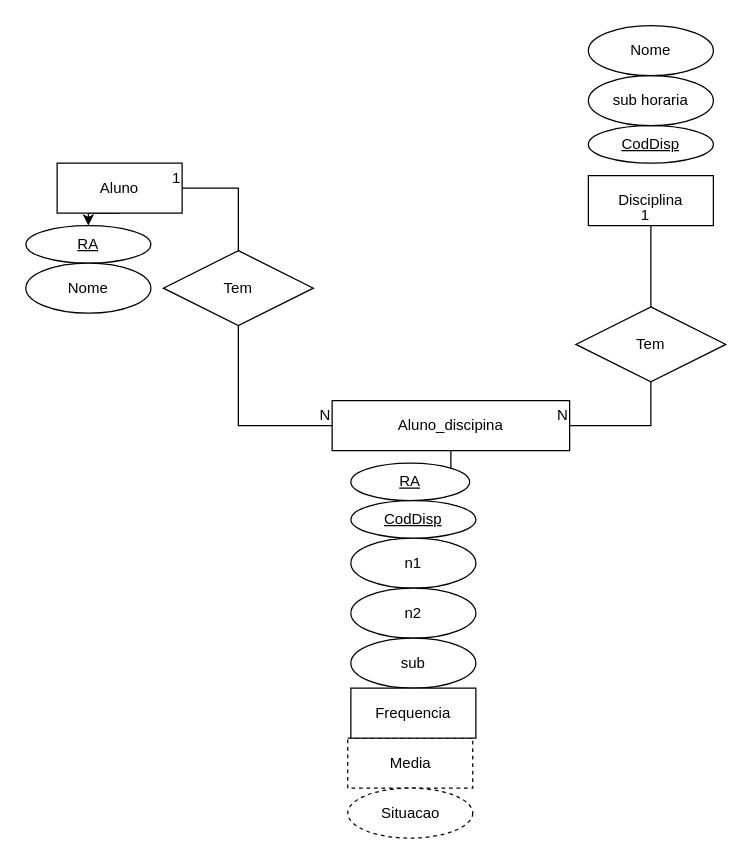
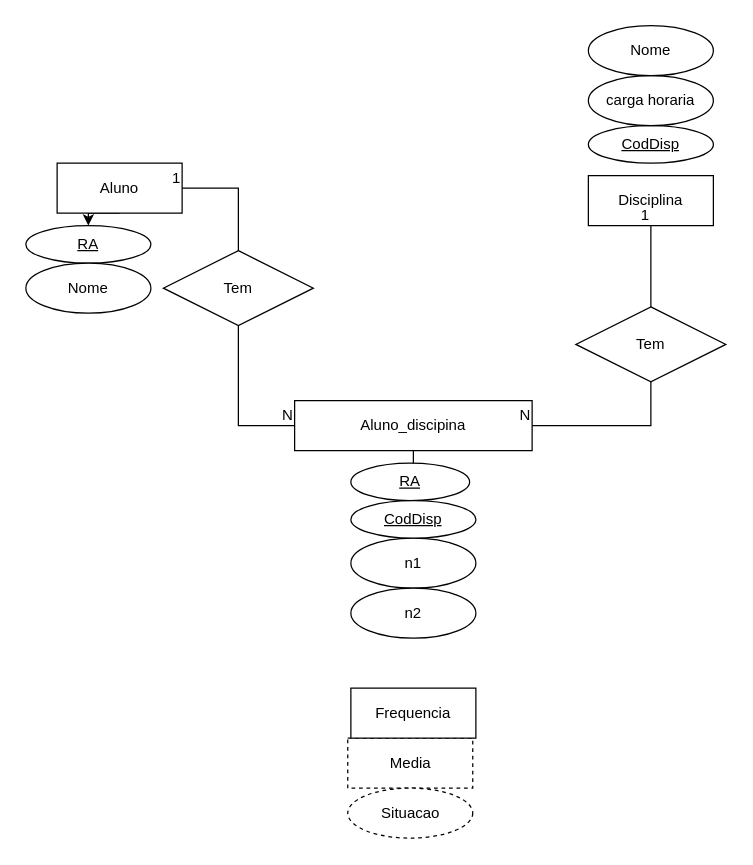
  <mxCell id="0" />
  <mxCell id="1" parent="0" />
  <mxCell id="2" style="edgeStyle=orthogonalEdgeStyle;rounded=0;orthogonalLoop=1;jettySize=auto;html=1;exitX=0.5;exitY=1;exitDx=0;exitDy=0;entryX=0.5;entryY=0;entryDx=0;entryDy=0;" parent="1" source="3" target="12" edge="1"><mxGeometry relative="1" as="geometry" /></mxCell>
  <mxCell id="3" value="Aluno" style="whiteSpace=wrap;html=1;align=center;" parent="1" vertex="1"><mxGeometry x="45" y="130" width="100" height="40" as="geometry" /></mxCell>
  <mxCell id="4" style="edgeStyle=orthogonalEdgeStyle;rounded=0;orthogonalLoop=1;jettySize=auto;html=1;entryX=0.5;entryY=0;entryDx=0;entryDy=0;" parent="1" source="5" target="10" edge="1"><mxGeometry relative="1" as="geometry" /></mxCell>
- <mxCell id="5" value="Aluno_discipina" style="whiteSpace=wrap;html=1;align=center;" parent="1" vertex="1"><mxGeometry x="265" y="320" width="190" height="40" as="geometry" /></mxCell>
+ <mxCell id="5" value="Aluno_discipina" style="whiteSpace=wrap;html=1;align=center;" parent="1" vertex="1"><mxGeometry x="235" y="320" width="190" height="40" as="geometry" /></mxCell>
  <mxCell id="6" value="Disciplina" style="whiteSpace=wrap;html=1;align=center;" parent="1" vertex="1"><mxGeometry x="470" y="140" width="100" height="40" as="geometry" /></mxCell>
  <mxCell id="7" value="n1&lt;span style=&quot;color: rgba(0, 0, 0, 0); font-family: monospace; font-size: 0px; text-align: start; text-wrap: nowrap;&quot;&gt;%3CmxGraphModel%3E%3Croot%3E%3CmxCell%20id%3D%220%22%2F%3E%3CmxCell%20id%3D%221%22%20parent%3D%220%22%2F%3E%3CmxCell%20id%3D%222%22%20value%3D%22%22%20style%3D%22endArrow%3Dnone%3Bhtml%3D1%3Brounded%3D0%3BentryX%3D0%3BentryY%3D0.5%3BentryDx%3D0%3BentryDy%3D0%3BexitX%3D0.95%3BexitY%3D0.533%3BexitDx%3D0%3BexitDy%3D0%3BexitPerimeter%3D0%3B%22%20edge%3D%221%22%20parent%3D%221%22%3E%3CmxGeometry%20relative%3D%221%22%20as%3D%22geometry%22%3E%3CmxPoint%20x%3D%22464%22%20y%3D%22462%22%20as%3D%22sourcePoint%22%2F%3E%3CmxPoint%20x%3D%22520%22%20y%3D%22460%22%20as%3D%22targetPoint%22%2F%3E%3C%2FmxGeometry%3E%3C%2FmxCell%3E%3CmxCell%20id%3D%223%22%20value%3D%22N%22%20style%3D%22resizable%3D0%3Bhtml%3D1%3BwhiteSpace%3Dwrap%3Balign%3Dright%3BverticalAlign%3Dbottom%3B%22%20connectable%3D%220%22%20vertex%3D%221%22%20parent%3D%222%22%3E%3CmxGeometry%20x%3D%221%22%20relative%3D%221%22%20as%3D%22geometry%22%2F%3E%3C%2FmxCell%3E%3C%2Froot%3E%3C%2FmxGraphModel%3E&lt;/span&gt;&lt;span style=&quot;color: rgba(0, 0, 0, 0); font-family: monospace; font-size: 0px; text-align: start; text-wrap: nowrap;&quot;&gt;%3CmxGraphModel%3E%3Croot%3E%3CmxCell%20id%3D%220%22%2F%3E%3CmxCell%20id%3D%221%22%20parent%3D%220%22%2F%3E%3CmxCell%20id%3D%222%22%20value%3D%22%22%20style%3D%22endArrow%3Dnone%3Bhtml%3D1%3Brounded%3D0%3BentryX%3D0%3BentryY%3D0.5%3BentryDx%3D0%3BentryDy%3D0%3BexitX%3D0.95%3BexitY%3D0.533%3BexitDx%3D0%3BexitDy%3D0%3BexitPerimeter%3D0%3B%22%20edge%3D%221%22%20parent%3D%221%22%3E%3CmxGeometry%20relative%3D%221%22%20as%3D%22geometry%22%3E%3CmxPoint%20x%3D%22464%22%20y%3D%22462%22%20as%3D%22sourcePoint%22%2F%3E%3CmxPoint%20x%3D%22520%22%20y%3D%22460%22%20as%3D%22targetPoint%22%2F%3E%3C%2FmxGeometry%3E%3C%2FmxCell%3E%3CmxCell%20id%3D%223%22%20value%3D%22N%22%20style%3D%22resizable%3D0%3Bhtml%3D1%3BwhiteSpace%3Dwrap%3Balign%3Dright%3BverticalAlign%3Dbottom%3B%22%20connectable%3D%220%22%20vertex%3D%221%22%20parent%3D%222%22%3E%3CmxGeometry%20x%3D%221%22%20relative%3D%221%22%20as%3D%22geometry%22%2F%3E%3C%2FmxCell%3E%3C%2Froot%3E%3C%2FmxGraphModel%3E&lt;/span&gt;" style="ellipse;whiteSpace=wrap;html=1;align=center;" parent="1" vertex="1"><mxGeometry x="280" y="430" width="100" height="40" as="geometry" /></mxCell>
  <mxCell id="8" value="n2" style="ellipse;whiteSpace=wrap;html=1;align=center;" parent="1" vertex="1"><mxGeometry x="280" y="470" width="100" height="40" as="geometry" /></mxCell>
- <mxCell id="9" value="sub" style="ellipse;whiteSpace=wrap;html=1;align=center;" parent="1" vertex="1"><mxGeometry x="280" y="510" width="100" height="40" as="geometry" /></mxCell>
  <mxCell id="10" value="RA" style="ellipse;whiteSpace=wrap;html=1;align=center;fontStyle=4;" parent="1" vertex="1"><mxGeometry x="280" y="370" width="95" height="30" as="geometry" /></mxCell>
  <mxCell id="11" value="CodDisp" style="ellipse;whiteSpace=wrap;html=1;align=center;fontStyle=4;" parent="1" vertex="1"><mxGeometry x="280" y="400" width="100" height="30" as="geometry" /></mxCell>
  <mxCell id="12" value="RA" style="ellipse;whiteSpace=wrap;html=1;align=center;fontStyle=4;" parent="1" vertex="1"><mxGeometry x="20" y="180" width="100" height="30" as="geometry" /></mxCell>
  <mxCell id="13" value="Media" style="whiteSpace=wrap;html=1;align=center;dashed=1;rounded=0;" parent="1" vertex="1"><mxGeometry x="277.5" y="590" width="100" height="40" as="geometry" /></mxCell>
  <mxCell id="14" value="Frequencia" style="whiteSpace=wrap;html=1;align=center;rounded=0;" parent="1" vertex="1"><mxGeometry x="280" y="550" width="100" height="40" as="geometry" /></mxCell>
  <mxCell id="15" value="Tem" style="shape=rhombus;perimeter=rhombusPerimeter;whiteSpace=wrap;html=1;align=center;" parent="1" vertex="1"><mxGeometry x="130" y="200" width="120" height="60" as="geometry" /></mxCell>
  <mxCell id="16" value="" style="endArrow=none;html=1;rounded=0;entryX=0;entryY=0.5;entryDx=0;entryDy=0;exitX=0.5;exitY=1;exitDx=0;exitDy=0;" parent="1" source="15" target="5" edge="1"><mxGeometry relative="1" as="geometry"><mxPoint x="380" y="260" as="sourcePoint" /><mxPoint x="540" y="260" as="targetPoint" /><Array as="points"><mxPoint x="190" y="340" /></Array></mxGeometry></mxCell>
  <mxCell id="17" value="N" style="resizable=0;html=1;whiteSpace=wrap;align=right;verticalAlign=bottom;" parent="16" connectable="0" vertex="1"><mxGeometry x="1" relative="1" as="geometry" /></mxCell>
  <mxCell id="18" value="" style="endArrow=none;html=1;rounded=0;exitX=0.5;exitY=0;exitDx=0;exitDy=0;entryX=1;entryY=0.5;entryDx=0;entryDy=0;" parent="1" source="15" target="3" edge="1"><mxGeometry relative="1" as="geometry"><mxPoint x="350" y="160" as="sourcePoint" /><mxPoint x="280" y="160" as="targetPoint" /><Array as="points"><mxPoint x="190" y="150" /></Array></mxGeometry></mxCell>
  <mxCell id="19" value="1" style="resizable=0;html=1;whiteSpace=wrap;align=right;verticalAlign=bottom;" parent="18" connectable="0" vertex="1"><mxGeometry x="1" relative="1" as="geometry" /></mxCell>
  <mxCell id="20" value="Tem" style="shape=rhombus;perimeter=rhombusPerimeter;whiteSpace=wrap;html=1;align=center;" parent="1" vertex="1"><mxGeometry x="460" y="245" width="120" height="60" as="geometry" /></mxCell>
  <mxCell id="21" value="" style="endArrow=none;html=1;rounded=0;entryX=1;entryY=0.5;entryDx=0;entryDy=0;exitX=0.5;exitY=1;exitDx=0;exitDy=0;" parent="1" source="20" target="5" edge="1"><mxGeometry relative="1" as="geometry"><mxPoint x="535" y="305" as="sourcePoint" /><mxPoint x="580" y="385" as="targetPoint" /><Array as="points"><mxPoint x="520" y="340" /></Array></mxGeometry></mxCell>
  <mxCell id="22" value="N" style="resizable=0;html=1;whiteSpace=wrap;align=right;verticalAlign=bottom;" parent="21" connectable="0" vertex="1"><mxGeometry x="1" relative="1" as="geometry" /></mxCell>
  <mxCell id="23" value="" style="endArrow=none;html=1;rounded=0;exitX=0.5;exitY=0;exitDx=0;exitDy=0;entryX=0.5;entryY=1;entryDx=0;entryDy=0;" parent="1" source="20" target="6" edge="1"><mxGeometry relative="1" as="geometry"><mxPoint x="650" y="200" as="sourcePoint" /><mxPoint x="580" y="200" as="targetPoint" /></mxGeometry></mxCell>
  <mxCell id="24" value="1" style="resizable=0;html=1;whiteSpace=wrap;align=right;verticalAlign=bottom;" parent="23" connectable="0" vertex="1"><mxGeometry x="1" relative="1" as="geometry" /></mxCell>
  <mxCell id="25" value="CodDisp" style="ellipse;whiteSpace=wrap;html=1;align=center;fontStyle=4;" parent="1" vertex="1"><mxGeometry x="470" y="100" width="100" height="30" as="geometry" /></mxCell>
  <mxCell id="26" value="Situacao" style="ellipse;whiteSpace=wrap;html=1;align=center;dashed=1;" parent="1" vertex="1"><mxGeometry x="277.5" y="630" width="100" height="40" as="geometry" /></mxCell>
- <mxCell id="27" value="sub horaria" style="ellipse;whiteSpace=wrap;html=1;align=center;" parent="1" vertex="1"><mxGeometry x="470" y="60" width="100" height="40" as="geometry" /></mxCell>
+ <mxCell id="27" value="carga horaria" style="ellipse;whiteSpace=wrap;html=1;align=center;" parent="1" vertex="1"><mxGeometry x="470" y="60" width="100" height="40" as="geometry" /></mxCell>
  <mxCell id="28" value="Nome" style="ellipse;whiteSpace=wrap;html=1;align=center;" parent="1" vertex="1"><mxGeometry x="470" y="20" width="100" height="40" as="geometry" /></mxCell>
  <mxCell id="29" value="Nome" style="ellipse;whiteSpace=wrap;html=1;align=center;" parent="1" vertex="1"><mxGeometry x="20" y="210" width="100" height="40" as="geometry" /></mxCell>
